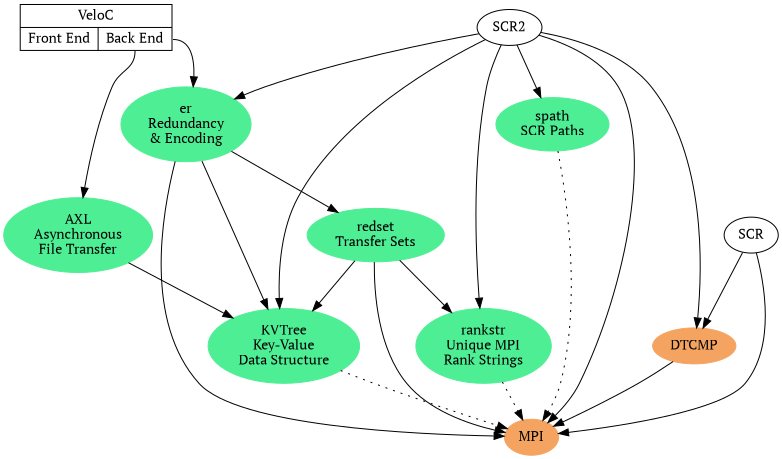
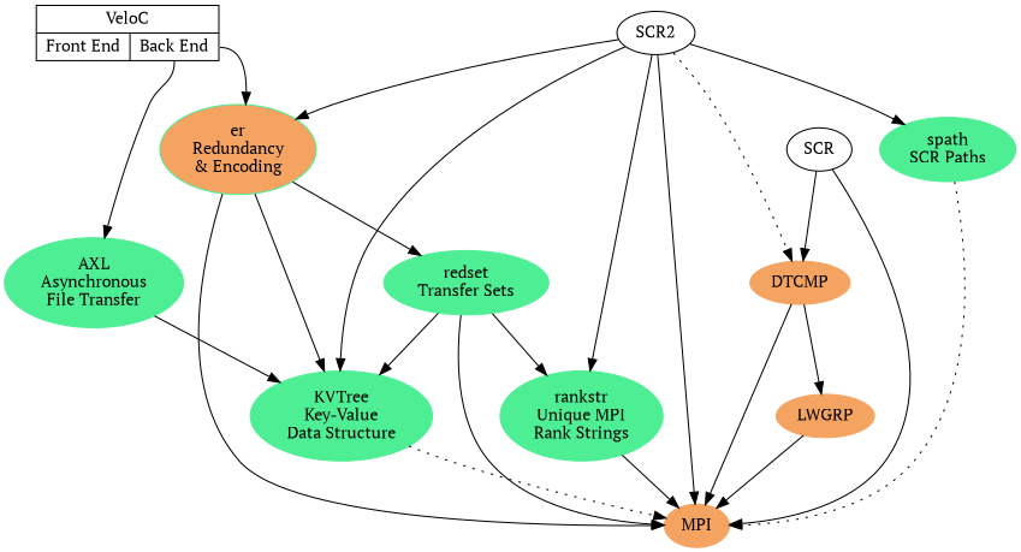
  digraph {
    fontname="PT Serif"
    node [color=seagreen2 fontname="PT Serif" style=filled]
    edge [fontname="PT Serif"]
    n1 [label="AXL\nAsynchronous\nFile Transfer"]
    n2 [label="KVTree\nKey-Value\nData Structure"]
    MPI [color=sandybrown]
-   n4 [label="er\nRedundancy\n& Encoding"]
+   n4 [label="er\nRedundancy\n& Encoding" fillcolor=sandybrown]
    n5 [label="redset\nTransfer Sets"]
    n6 [label="rankstr\nUnique MPI\nRank Strings"]
    n7 [label="spath\nSCR Paths"]
    DTCMP [color=sandybrown]
+   LWGRP [color=sandybrown]
    SCR [color=black style=solid]
    SCR2 [color=black style=solid]
    n12 [color=black label="{ VeloC |{ <fe> Front End | <be> Back End }}" shape=record style=solid]
    n1 -> n2
    n2 -> MPI [style=dotted]
    n4 -> n2
    n4 -> MPI
    n4 -> n5
    n5 -> n2
    n5 -> MPI
    n5 -> n6
-   n6 -> MPI [style=dotted]
+   n6 -> MPI
    n7 -> MPI [style=dotted]
    DTCMP -> MPI
+   DTCMP -> LWGRP
+   LWGRP -> MPI
    SCR -> MPI
    SCR -> DTCMP
    SCR2 -> n2
    SCR2 -> MPI
    SCR2 -> n4
    SCR2 -> n6
    SCR2 -> n7
-   SCR2 -> DTCMP
+   SCR2 -> DTCMP [style=dotted]
    n12 -> n1 [tailport=be]
    n12 -> n4 [tailport=be]
  }
